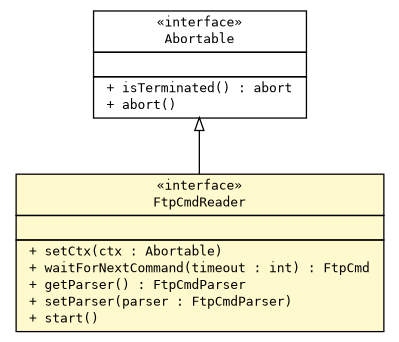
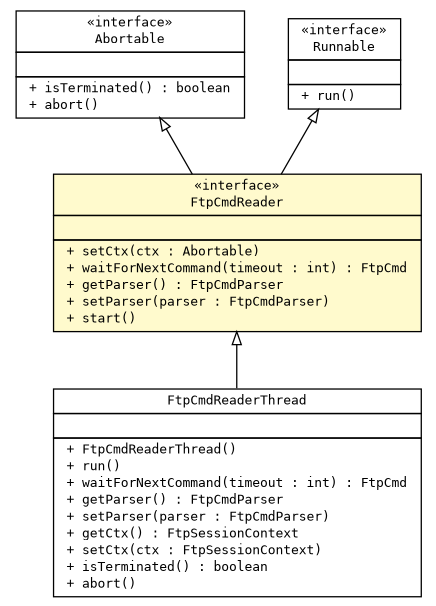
  digraph {
    fontname="DejaVu Sans Mono"
    nodesep=0.25
    ranksep=0.5
    node [fontcolor=black fontname="DejaVu Sans Mono" fontsize=10.0 shape=plaintext]
    edge [arrowtail=empty dir=back fontname="DejaVu Sans Mono" fontsize=10 headport=p labelfontname=Helvetica labelfontsize=10 style=solid tailport=p]
-   n1 [label=<<table title="com.apporiented.hermesftp.common.Abortable" border="0" cellborder="1" cellspacing="0" cellpadding="2" port="p" href="../common/Abortable.html"> 		<tr><td><table border="0" cellspacing="0" cellpadding="1"> <tr><td align="center" balign="center"> &#171;interface&#187; </td></tr> <tr><td align="center" balign="center"> Abortable </td></tr> 		</table></td></tr> 		<tr><td><table border="0" cellspacing="0" cellpadding="1"> <tr><td align="left" balign="left">  </td></tr> 		</table></td></tr> 		<tr><td><table border="0" cellspacing="0" cellpadding="1"> <tr><td align="left" balign="left"> + isTerminated() : abort </td></tr> <tr><td align="left" balign="left"> + abort() </td></tr> 		</table></td></tr> 		</table>>]
+   n1 [label=<<table title="com.apporiented.hermesftp.common.Abortable" border="0" cellborder="1" cellspacing="0" cellpadding="2" port="p" href="../common/Abortable.html"> 		<tr><td><table border="0" cellspacing="0" cellpadding="1"> <tr><td align="center" balign="center"> &#171;interface&#187; </td></tr> <tr><td align="center" balign="center"> Abortable </td></tr> 		</table></td></tr> 		<tr><td><table border="0" cellspacing="0" cellpadding="1"> <tr><td align="left" balign="left">  </td></tr> 		</table></td></tr> 		<tr><td><table border="0" cellspacing="0" cellpadding="1"> <tr><td align="left" balign="left"> + isTerminated() : boolean </td></tr> <tr><td align="left" balign="left"> + abort() </td></tr> 		</table></td></tr> 		</table>>]
    n2 [label=<<table title="com.apporiented.hermesftp.parser.FtpCmdReader" border="0" cellborder="1" cellspacing="0" cellpadding="2" port="p" bgcolor="lemonChiffon" href="./FtpCmdReader.html"> 		<tr><td><table border="0" cellspacing="0" cellpadding="1"> <tr><td align="center" balign="center"> &#171;interface&#187; </td></tr> <tr><td align="center" balign="center"> FtpCmdReader </td></tr> 		</table></td></tr> 		<tr><td><table border="0" cellspacing="0" cellpadding="1"> <tr><td align="left" balign="left">  </td></tr> 		</table></td></tr> 		<tr><td><table border="0" cellspacing="0" cellpadding="1"> <tr><td align="left" balign="left"> + setCtx(ctx : Abortable) </td></tr> <tr><td align="left" balign="left"> + waitForNextCommand(timeout : int) : FtpCmd </td></tr> <tr><td align="left" balign="left"> + getParser() : FtpCmdParser </td></tr> <tr><td align="left" balign="left"> + setParser(parser : FtpCmdParser) </td></tr> <tr><td align="left" balign="left"> + start() </td></tr> 		</table></td></tr> 		</table>>]
+   n3 [label=<<table title="com.apporiented.hermesftp.parser.impl.FtpCmdReaderThread" border="0" cellborder="1" cellspacing="0" cellpadding="2" port="p" href="./impl/FtpCmdReaderThread.html"> 		<tr><td><table border="0" cellspacing="0" cellpadding="1"> <tr><td align="center" balign="center"> FtpCmdReaderThread </td></tr> 		</table></td></tr> 		<tr><td><table border="0" cellspacing="0" cellpadding="1"> <tr><td align="left" balign="left">  </td></tr> 		</table></td></tr> 		<tr><td><table border="0" cellspacing="0" cellpadding="1"> <tr><td align="left" balign="left"> + FtpCmdReaderThread() </td></tr> <tr><td align="left" balign="left"> + run() </td></tr> <tr><td align="left" balign="left"> + waitForNextCommand(timeout : int) : FtpCmd </td></tr> <tr><td align="left" balign="left"> + getParser() : FtpCmdParser </td></tr> <tr><td align="left" balign="left"> + setParser(parser : FtpCmdParser) </td></tr> <tr><td align="left" balign="left"> + getCtx() : FtpSessionContext </td></tr> <tr><td align="left" balign="left"> + setCtx(ctx : FtpSessionContext) </td></tr> <tr><td align="left" balign="left"> + isTerminated() : boolean </td></tr> <tr><td align="left" balign="left"> + abort() </td></tr> 		</table></td></tr> 		</table>>]
+   n4 [label=<<table title="java.lang.Runnable" border="0" cellborder="1" cellspacing="0" cellpadding="2" port="p" href="http://java.sun.com/j2se/1.4.2/docs/api/java/lang/Runnable.html"> 		<tr><td><table border="0" cellspacing="0" cellpadding="1"> <tr><td align="center" balign="center"> &#171;interface&#187; </td></tr> <tr><td align="center" balign="center"> Runnable </td></tr> 		</table></td></tr> 		<tr><td><table border="0" cellspacing="0" cellpadding="1"> <tr><td align="left" balign="left">  </td></tr> 		</table></td></tr> 		<tr><td><table border="0" cellspacing="0" cellpadding="1"> <tr><td align="left" balign="left"> + run() </td></tr> 		</table></td></tr> 		</table>>]
    n1 -> n2
+   n2 -> n3
+   n4 -> n2
  }
